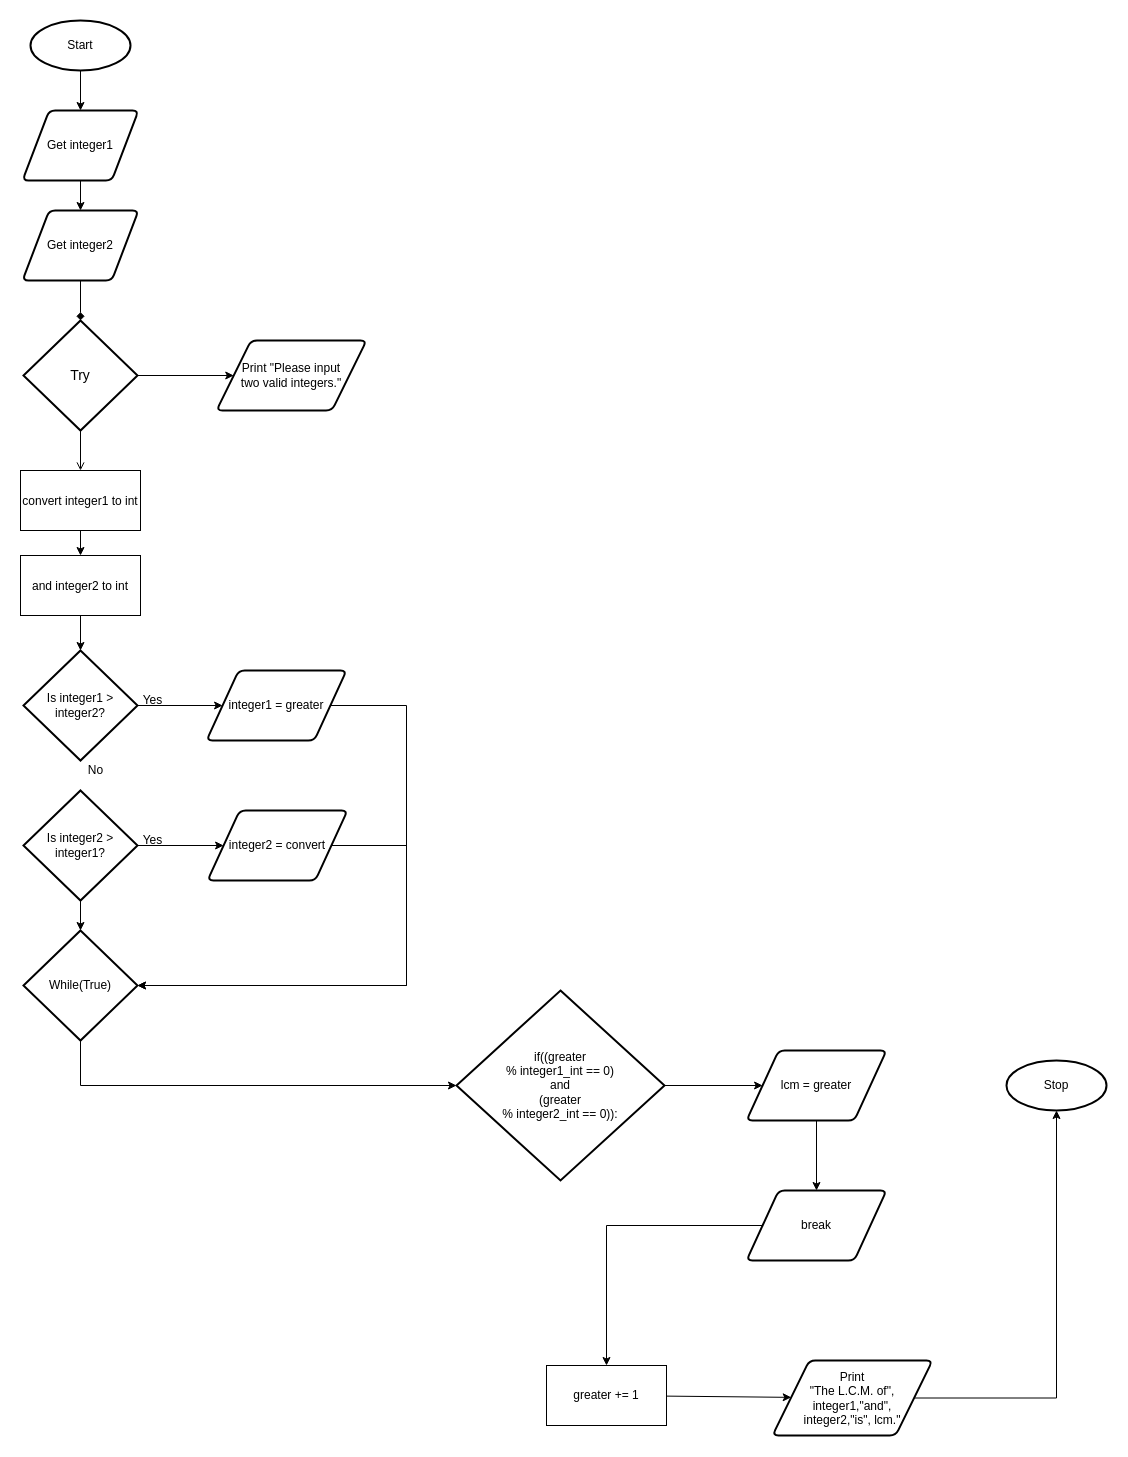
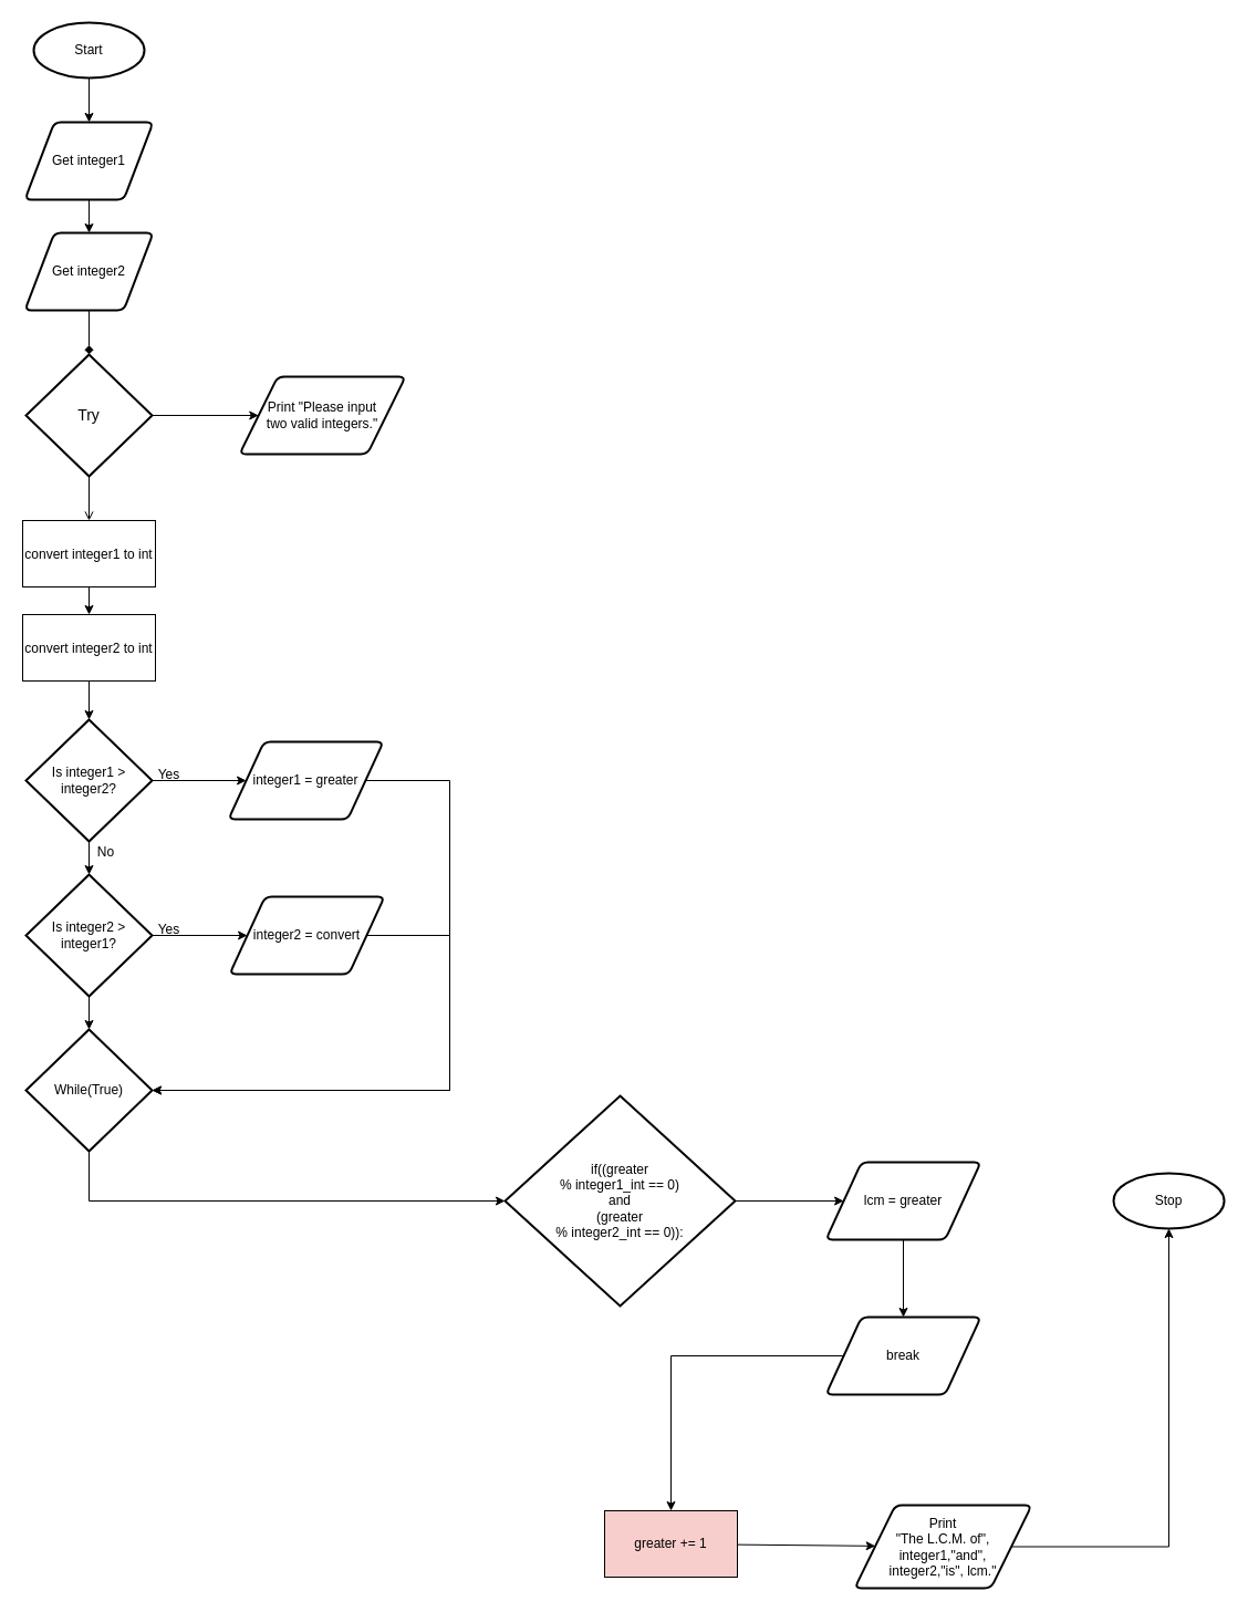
  <mxCell id="0" />
  <mxCell id="1" parent="0" />
  <mxCell id="2" style="edgeStyle=none;html=1;entryX=0.5;entryY=0;entryDx=0;entryDy=0;" parent="1" source="3" target="5" edge="1"><mxGeometry relative="1" as="geometry" /></mxCell>
  <mxCell id="3" value="Start" style="strokeWidth=2;html=1;shape=mxgraph.flowchart.start_2;whiteSpace=wrap;" parent="1" vertex="1"><mxGeometry x="30" y="20" width="100" height="50" as="geometry" /></mxCell>
  <mxCell id="4" style="edgeStyle=none;html=1;entryX=0.5;entryY=0;entryDx=0;entryDy=0;" parent="1" source="5" target="7" edge="1"><mxGeometry relative="1" as="geometry" /></mxCell>
  <mxCell id="5" value="Get integer1" style="shape=parallelogram;html=1;strokeWidth=2;perimeter=parallelogramPerimeter;whiteSpace=wrap;rounded=1;arcSize=12;size=0.23;" parent="1" vertex="1"><mxGeometry x="22" y="110" width="116" height="70" as="geometry" /></mxCell>
  <mxCell id="6" style="edgeStyle=none;html=1;entryX=0.5;entryY=0;entryDx=0;entryDy=0;entryPerimeter=0;endArrow=diamond;" parent="1" source="7" target="10" edge="1"><mxGeometry relative="1" as="geometry" /></mxCell>
  <mxCell id="7" value="Get integer2" style="shape=parallelogram;html=1;strokeWidth=2;perimeter=parallelogramPerimeter;whiteSpace=wrap;rounded=1;arcSize=12;size=0.23;" parent="1" vertex="1"><mxGeometry x="22" y="210" width="116" height="70" as="geometry" /></mxCell>
  <mxCell id="8" style="edgeStyle=none;html=1;entryX=0.5;entryY=0;entryDx=0;entryDy=0;fontSize=14;endArrow=open;" parent="1" source="10" target="12" edge="1"><mxGeometry relative="1" as="geometry" /></mxCell>
  <mxCell id="9" style="edgeStyle=none;html=1;entryX=0;entryY=0.5;entryDx=0;entryDy=0;fontSize=14;" parent="1" source="10" target="13" edge="1"><mxGeometry relative="1" as="geometry" /></mxCell>
  <mxCell id="10" value="&lt;font style=&quot;font-size: 14px&quot;&gt;Try&lt;/font&gt;" style="strokeWidth=2;html=1;shape=mxgraph.flowchart.decision;whiteSpace=wrap;" parent="1" vertex="1"><mxGeometry x="23" y="320" width="114" height="110" as="geometry" /></mxCell>
  <mxCell id="11" style="edgeStyle=none;html=1;entryX=0.5;entryY=0;entryDx=0;entryDy=0;fontSize=12;" parent="1" source="12" target="15" edge="1"><mxGeometry relative="1" as="geometry" /></mxCell>
  <mxCell id="12" value="&lt;font style=&quot;font-size: 12px&quot;&gt;convert integer1 to int&lt;/font&gt;" style="whiteSpace=wrap;html=1;fontSize=14;" parent="1" vertex="1"><mxGeometry x="20" y="470" width="120" height="60" as="geometry" /></mxCell>
  <mxCell id="13" value="Print &quot;Please input &lt;br&gt;two valid integers.&quot;" style="shape=parallelogram;html=1;strokeWidth=2;perimeter=parallelogramPerimeter;whiteSpace=wrap;rounded=1;arcSize=12;size=0.23;" parent="1" vertex="1"><mxGeometry x="216" y="340" width="150" height="70" as="geometry" /></mxCell>
  <mxCell id="14" style="edgeStyle=none;html=1;entryX=0.5;entryY=0;entryDx=0;entryDy=0;entryPerimeter=0;fontSize=12;" parent="1" source="15" target="18" edge="1"><mxGeometry relative="1" as="geometry" /></mxCell>
- <mxCell id="15" value="&lt;font style=&quot;font-size: 12px&quot;&gt;and integer2 to int&lt;/font&gt;" style="whiteSpace=wrap;html=1;fontSize=14;" parent="1" vertex="1"><mxGeometry x="20" y="555" width="120" height="60" as="geometry" /></mxCell>
+ <mxCell id="15" value="&lt;font style=&quot;font-size: 12px&quot;&gt;convert integer2 to int&lt;/font&gt;" style="whiteSpace=wrap;html=1;fontSize=14;" parent="1" vertex="1"><mxGeometry x="20" y="555" width="120" height="60" as="geometry" /></mxCell>
+ <mxCell id="16" style="edgeStyle=none;html=1;entryX=0.5;entryY=0;entryDx=0;entryDy=0;entryPerimeter=0;fontSize=12;" parent="1" source="18" target="21" edge="1"><mxGeometry relative="1" as="geometry" /></mxCell>
  <mxCell id="17" style="edgeStyle=none;html=1;entryX=0;entryY=0.5;entryDx=0;entryDy=0;fontSize=12;" parent="1" source="18" target="23" edge="1"><mxGeometry relative="1" as="geometry" /></mxCell>
  <mxCell id="18" value="&lt;font style=&quot;font-size: 12px&quot;&gt;Is integer1 &amp;gt;&lt;br&gt;integer2?&lt;br&gt;&lt;/font&gt;" style="strokeWidth=2;html=1;shape=mxgraph.flowchart.decision;whiteSpace=wrap;" parent="1" vertex="1"><mxGeometry x="23" y="650" width="114" height="110" as="geometry" /></mxCell>
  <mxCell id="19" style="edgeStyle=none;html=1;fontSize=12;" parent="1" source="21" target="25" edge="1"><mxGeometry relative="1" as="geometry" /></mxCell>
  <mxCell id="20" style="edgeStyle=none;html=1;entryX=0.5;entryY=0;entryDx=0;entryDy=0;entryPerimeter=0;fontSize=12;" parent="1" source="21" target="30" edge="1"><mxGeometry relative="1" as="geometry" /></mxCell>
  <mxCell id="21" value="&lt;font style=&quot;font-size: 12px&quot;&gt;Is integer2 &amp;gt;&lt;br&gt;integer1?&lt;br&gt;&lt;/font&gt;" style="strokeWidth=2;html=1;shape=mxgraph.flowchart.decision;whiteSpace=wrap;" parent="1" vertex="1"><mxGeometry x="23" y="790" width="114" height="110" as="geometry" /></mxCell>
  <mxCell id="22" style="edgeStyle=orthogonalEdgeStyle;html=1;entryX=1;entryY=0.5;entryDx=0;entryDy=0;entryPerimeter=0;rounded=0;" edge="1" parent="1" source="23" target="30"><mxGeometry relative="1" as="geometry"><Array as="points"><mxPoint x="406" y="705" /><mxPoint x="406" y="985" /></Array></mxGeometry></mxCell>
  <mxCell id="23" value="integer1 = greater" style="shape=parallelogram;html=1;strokeWidth=2;perimeter=parallelogramPerimeter;whiteSpace=wrap;rounded=1;arcSize=12;size=0.23;fontSize=12;" parent="1" vertex="1"><mxGeometry x="206" y="670" width="140" height="70" as="geometry" /></mxCell>
  <mxCell id="24" style="edgeStyle=orthogonalEdgeStyle;rounded=0;html=1;entryX=1;entryY=0.5;entryDx=0;entryDy=0;entryPerimeter=0;" edge="1" parent="1" source="25" target="30"><mxGeometry relative="1" as="geometry"><Array as="points"><mxPoint x="406" y="845" /><mxPoint x="406" y="985" /></Array></mxGeometry></mxCell>
  <mxCell id="25" value="integer2 = convert" style="shape=parallelogram;html=1;strokeWidth=2;perimeter=parallelogramPerimeter;whiteSpace=wrap;rounded=1;arcSize=12;size=0.23;fontSize=12;" parent="1" vertex="1"><mxGeometry x="207" y="810" width="140" height="70" as="geometry" /></mxCell>
  <mxCell id="26" value="Yes" style="text;html=1;align=center;verticalAlign=middle;resizable=0;points=[];autosize=1;strokeColor=none;fillColor=none;fontSize=12;" parent="1" vertex="1"><mxGeometry x="137" y="690" width="30" height="20" as="geometry" /></mxCell>
  <mxCell id="27" value="Yes" style="text;html=1;align=center;verticalAlign=middle;resizable=0;points=[];autosize=1;strokeColor=none;fillColor=none;fontSize=12;" parent="1" vertex="1"><mxGeometry x="137" y="830" width="30" height="20" as="geometry" /></mxCell>
  <mxCell id="28" value="No" style="text;html=1;align=center;verticalAlign=middle;resizable=0;points=[];autosize=1;strokeColor=none;fillColor=none;fontSize=12;" parent="1" vertex="1"><mxGeometry x="80" y="760" width="30" height="20" as="geometry" /></mxCell>
  <mxCell id="29" style="edgeStyle=orthogonalEdgeStyle;rounded=0;html=1;" edge="1" parent="1" source="30" target="32"><mxGeometry relative="1" as="geometry"><Array as="points"><mxPoint x="80" y="1085" /></Array></mxGeometry></mxCell>
  <mxCell id="30" value="While(True)" style="strokeWidth=2;html=1;shape=mxgraph.flowchart.decision;whiteSpace=wrap;" parent="1" vertex="1"><mxGeometry x="23" y="930" width="114" height="110" as="geometry" /></mxCell>
  <mxCell id="31" style="edgeStyle=orthogonalEdgeStyle;rounded=0;html=1;entryX=0;entryY=0.5;entryDx=0;entryDy=0;" edge="1" parent="1" source="32" target="34"><mxGeometry relative="1" as="geometry" /></mxCell>
  <mxCell id="32" value="&lt;font&gt;if((greater &lt;br&gt;% integer1_int == 0) &lt;br&gt;and &lt;br&gt;(greater &lt;br&gt;% integer2_int == 0)):&lt;br&gt;&lt;/font&gt;" style="strokeWidth=2;html=1;shape=mxgraph.flowchart.decision;whiteSpace=wrap;" parent="1" vertex="1"><mxGeometry x="456" y="990" width="208" height="190" as="geometry" /></mxCell>
  <mxCell id="33" style="edgeStyle=orthogonalEdgeStyle;rounded=0;html=1;" edge="1" parent="1" source="34" target="36"><mxGeometry relative="1" as="geometry" /></mxCell>
  <mxCell id="34" value="lcm = greater" style="shape=parallelogram;html=1;strokeWidth=2;perimeter=parallelogramPerimeter;whiteSpace=wrap;rounded=1;arcSize=12;size=0.23;fontSize=12;" parent="1" vertex="1"><mxGeometry x="746" y="1050" width="140" height="70" as="geometry" /></mxCell>
  <mxCell id="35" style="edgeStyle=orthogonalEdgeStyle;rounded=0;html=1;" edge="1" parent="1" source="36" target="38"><mxGeometry relative="1" as="geometry" /></mxCell>
  <mxCell id="36" value="break" style="shape=parallelogram;html=1;strokeWidth=2;perimeter=parallelogramPerimeter;whiteSpace=wrap;rounded=1;arcSize=12;size=0.23;fontSize=12;" parent="1" vertex="1"><mxGeometry x="746" y="1190" width="140" height="70" as="geometry" /></mxCell>
  <mxCell id="37" style="edgeStyle=none;html=1;fontSize=12;" parent="1" source="38" target="40" edge="1"><mxGeometry relative="1" as="geometry" /></mxCell>
- <mxCell id="38" value="greater += 1" style="whiteSpace=wrap;html=1;fontSize=12;" parent="1" vertex="1"><mxGeometry x="546" y="1365" width="120" height="60" as="geometry" /></mxCell>
+ <mxCell id="38" value="greater += 1" style="whiteSpace=wrap;html=1;fontSize=12;fillColor=#f8cecc;" parent="1" vertex="1"><mxGeometry x="546" y="1365" width="120" height="60" as="geometry" /></mxCell>
  <mxCell id="39" style="edgeStyle=orthogonalEdgeStyle;rounded=0;html=1;" edge="1" parent="1" source="40" target="41"><mxGeometry relative="1" as="geometry" /></mxCell>
  <mxCell id="40" value="Print &lt;br&gt;&quot;The L.C.M. of&quot;, integer1,&quot;and&quot;, &lt;br&gt;integer2,&quot;is&quot;, lcm.&quot;" style="shape=parallelogram;html=1;strokeWidth=2;perimeter=parallelogramPerimeter;whiteSpace=wrap;rounded=1;arcSize=12;size=0.23;fontSize=12;" parent="1" vertex="1"><mxGeometry x="772" y="1360" width="160" height="75" as="geometry" /></mxCell>
  <mxCell id="41" value="Stop" style="strokeWidth=2;html=1;shape=mxgraph.flowchart.start_2;whiteSpace=wrap;" parent="1" vertex="1"><mxGeometry x="1006" y="1060" width="100" height="50" as="geometry" /></mxCell>
